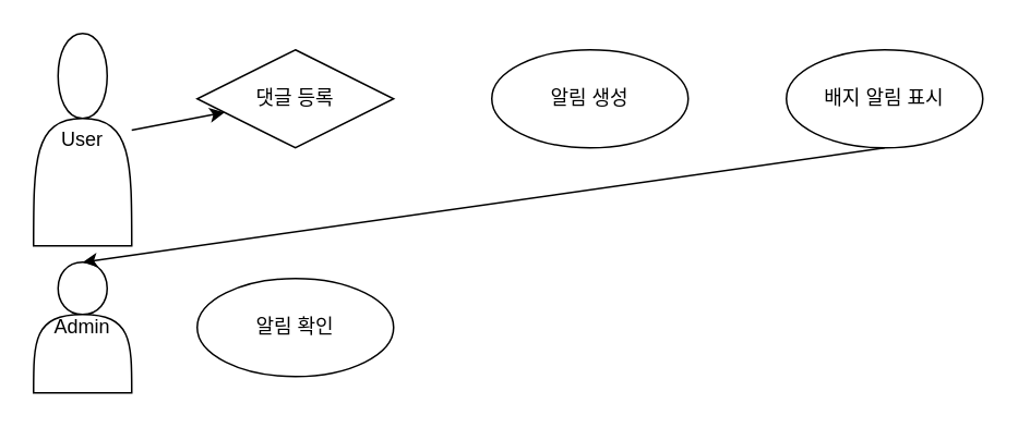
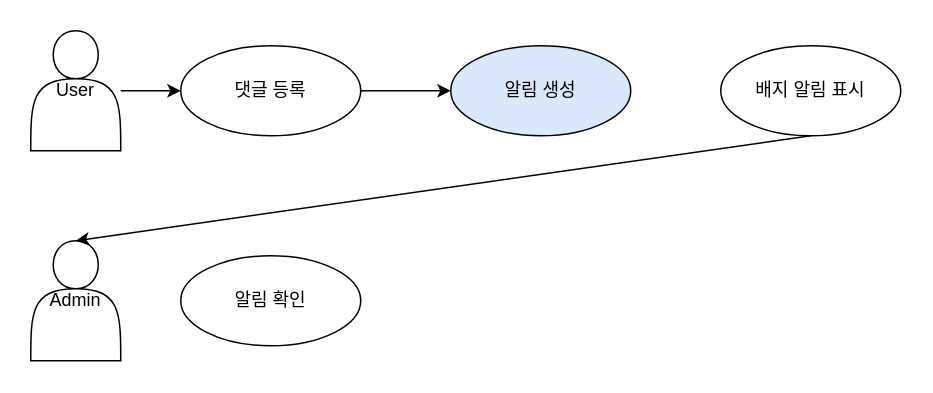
  <mxCell id="0" />
  <mxCell id="1" parent="0" />
- <mxCell id="2" value="User" style="shape=actor;whiteSpace=wrap;html=1;" parent="1" vertex="1"><mxGeometry x="20" y="20" width="60" height="130" as="geometry" /></mxCell>
+ <mxCell id="2" value="User" style="shape=actor;whiteSpace=wrap;html=1;" parent="1" vertex="1"><mxGeometry x="20" y="20" width="60" height="80" as="geometry" /></mxCell>
  <mxCell id="3" value="Admin" style="shape=actor;whiteSpace=wrap;html=1;" parent="1" vertex="1"><mxGeometry x="20" y="160" width="60" height="80" as="geometry" /></mxCell>
- <mxCell id="4" value="댓글 등록" style="rhombus;whiteSpace=wrap;html=1;" parent="1" vertex="1"><mxGeometry x="120" y="30" width="120" height="60" as="geometry" /></mxCell>
- <mxCell id="5" value="알림 생성" style="ellipse;whiteSpace=wrap;html=1;" parent="1" vertex="1"><mxGeometry x="300" y="30" width="120" height="60" as="geometry" /></mxCell>
+ <mxCell id="4" value="댓글 등록" style="ellipse;whiteSpace=wrap;html=1;" parent="1" vertex="1"><mxGeometry x="120" y="30" width="120" height="60" as="geometry" /></mxCell>
+ <mxCell id="5" value="알림 생성" style="ellipse;whiteSpace=wrap;html=1;fillColor=#dae8fc;" parent="1" vertex="1"><mxGeometry x="300" y="30" width="120" height="60" as="geometry" /></mxCell>
  <mxCell id="6" value="알림 확인" style="ellipse;whiteSpace=wrap;html=1;" parent="1" vertex="1"><mxGeometry x="120" y="170" width="120" height="60" as="geometry" /></mxCell>
  <mxCell id="7" value="배지 알림 표시" style="ellipse;whiteSpace=wrap;html=1;" parent="1" vertex="1"><mxGeometry x="480" y="30" width="120" height="60" as="geometry" /></mxCell>
  <mxCell id="8" parent="1" source="2" target="4" edge="1"><mxGeometry relative="1" as="geometry" /></mxCell>
+ <mxCell id="9" parent="1" source="4" target="5" edge="1"><mxGeometry relative="1" as="geometry" /></mxCell>
  <mxCell id="10" style="entryX=0.5;entryY=0;entryDx=0;entryDy=0;exitX=0.5;exitY=1;exitDx=0;exitDy=0;" parent="1" source="7" target="3" edge="1"><mxGeometry relative="1" as="geometry" /></mxCell>
